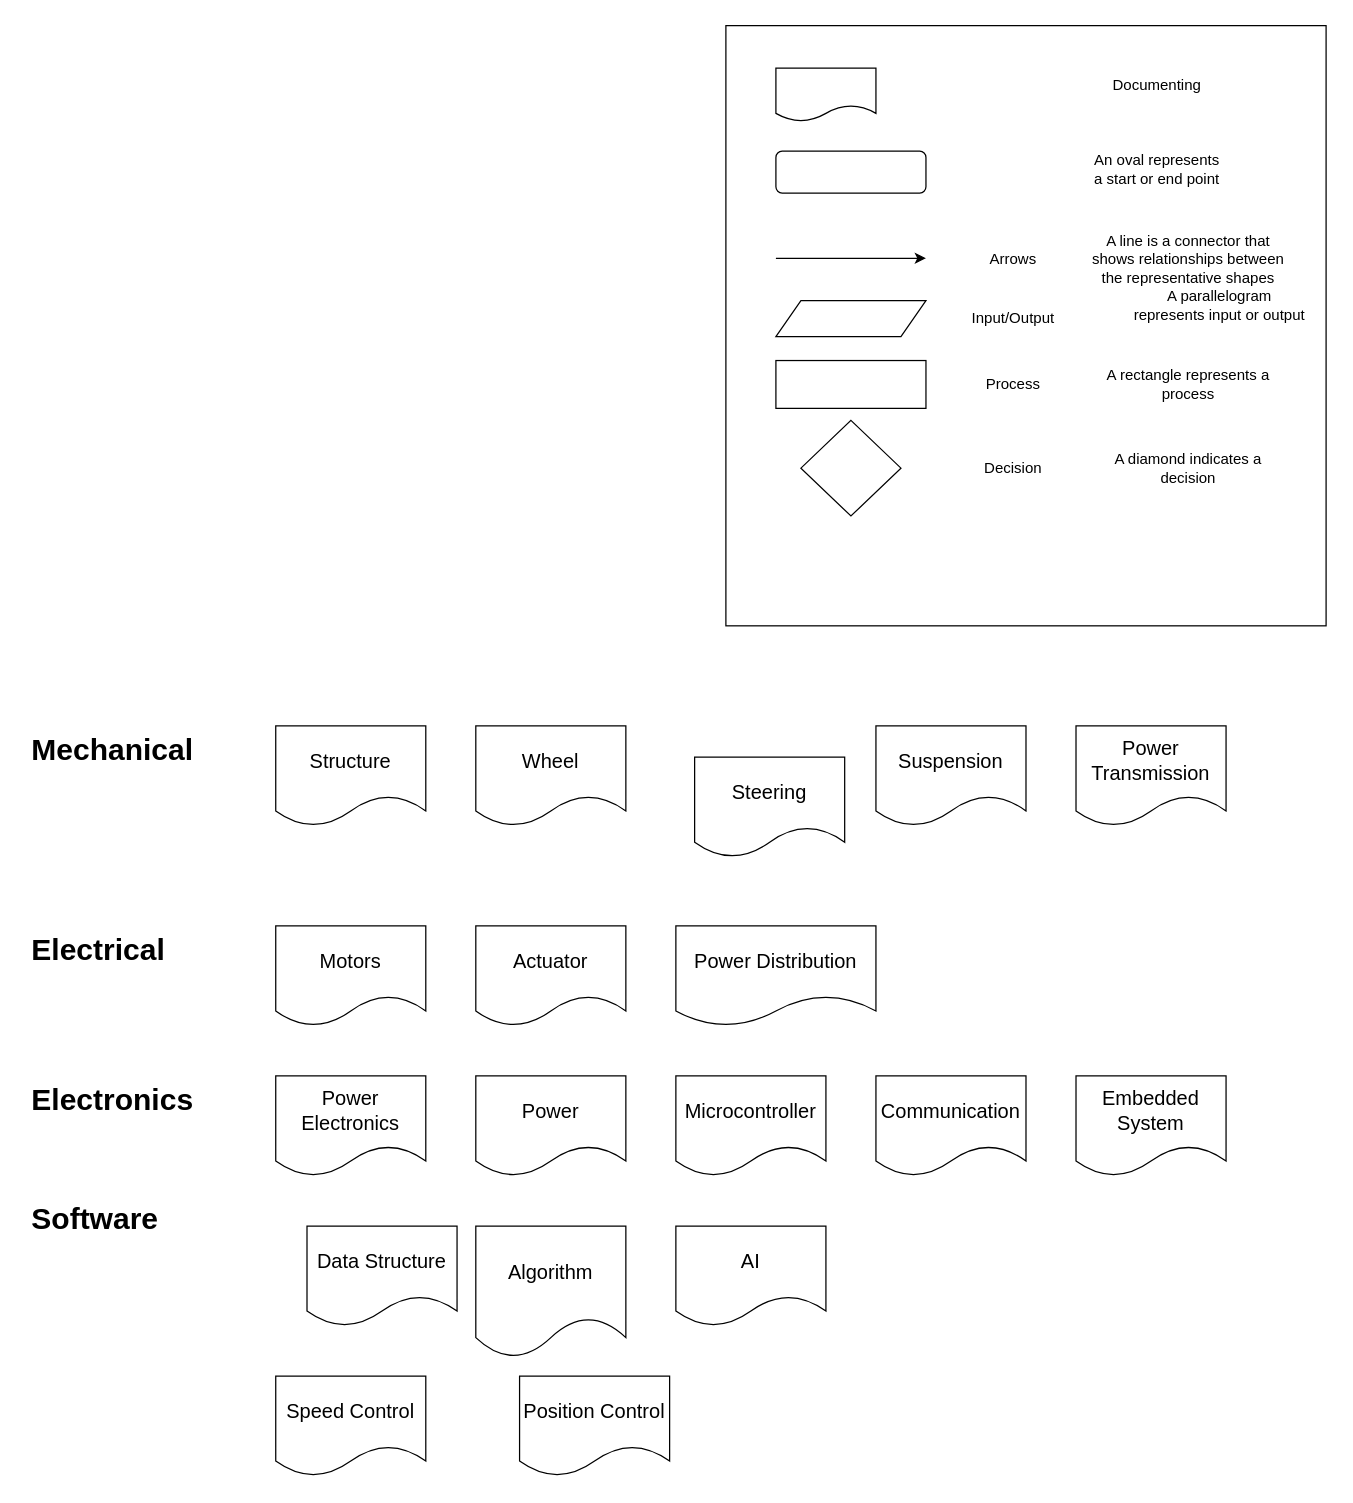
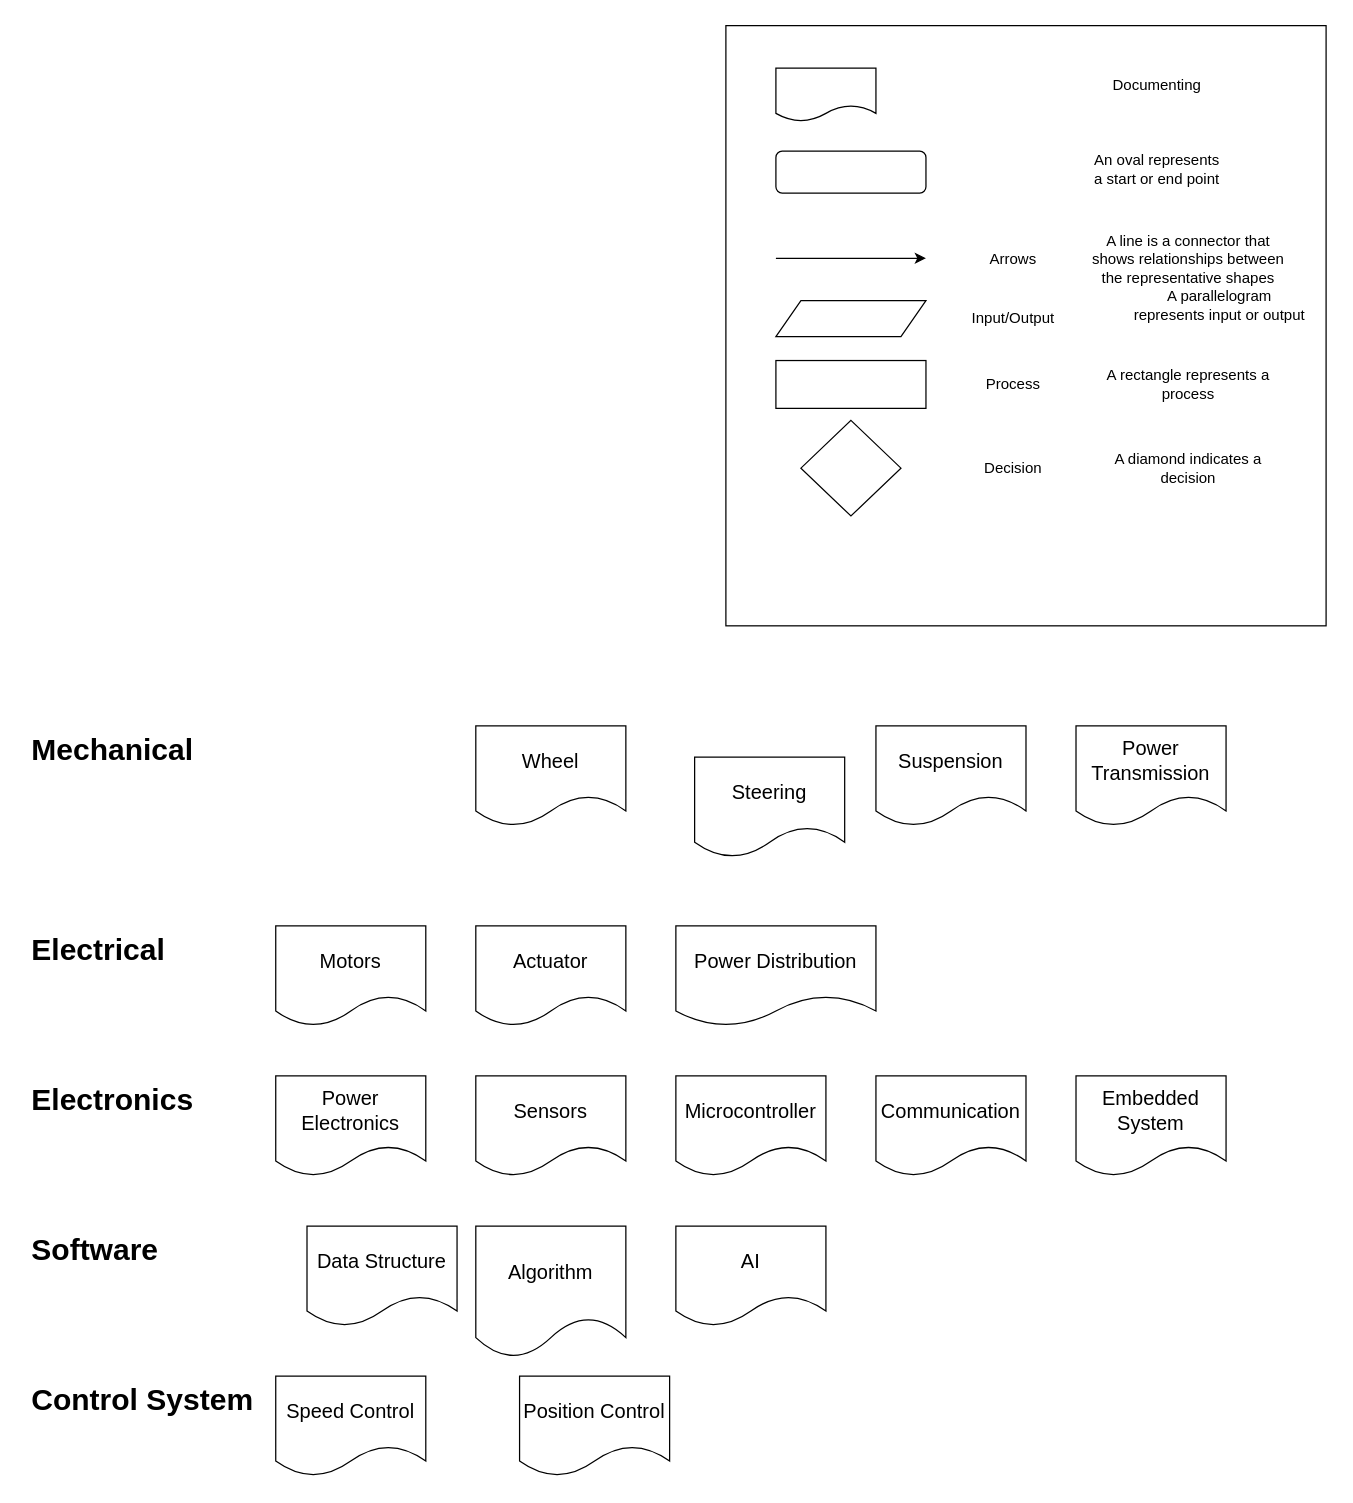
  <mxCell id="0" />
  <mxCell id="1" parent="0" />
  <mxCell id="2" value="" style="group" vertex="1" connectable="0" parent="1"><mxGeometry x="580" y="20" width="480" height="480" as="geometry" /></mxCell>
  <mxCell id="3" value="" style="whiteSpace=wrap;html=1;aspect=fixed;" vertex="1" parent="2"><mxGeometry width="480" height="480" as="geometry" /></mxCell>
  <mxCell id="4" value="An oval represents a start or end point" style="text;strokeColor=none;align=center;fillColor=none;html=1;verticalAlign=middle;whiteSpace=wrap;rounded=0;" vertex="1" parent="2"><mxGeometry x="290" y="100.435" width="110" height="28.696" as="geometry" /></mxCell>
  <mxCell id="5" value="Arrows" style="text;strokeColor=none;align=center;fillColor=none;html=1;verticalAlign=middle;whiteSpace=wrap;rounded=0;" vertex="1" parent="2"><mxGeometry x="200" y="172.174" width="60" height="28.696" as="geometry" /></mxCell>
  <mxCell id="6" value="A line is a connector that shows relationships between the representative shapes" style="text;strokeColor=none;align=center;fillColor=none;html=1;verticalAlign=middle;whiteSpace=wrap;rounded=0;" vertex="1" parent="2"><mxGeometry x="290" y="172.174" width="160" height="28.696" as="geometry" /></mxCell>
  <mxCell id="7" value="Input/Output" style="text;strokeColor=none;align=center;fillColor=none;html=1;verticalAlign=middle;whiteSpace=wrap;rounded=0;" vertex="1" parent="2"><mxGeometry x="200" y="220" width="60" height="28.696" as="geometry" /></mxCell>
  <mxCell id="8" value="A parallelogram represents input or output" style="text;strokeColor=none;align=center;fillColor=none;html=1;verticalAlign=middle;whiteSpace=wrap;rounded=0;" vertex="1" parent="2"><mxGeometry x="325" y="210" width="140" height="28.696" as="geometry" /></mxCell>
  <mxCell id="9" value="Process" style="text;strokeColor=none;align=center;fillColor=none;html=1;verticalAlign=middle;whiteSpace=wrap;rounded=0;" vertex="1" parent="2"><mxGeometry x="200" y="272.609" width="60" height="28.696" as="geometry" /></mxCell>
  <mxCell id="10" value="A rectangle represents a process" style="text;strokeColor=none;align=center;fillColor=none;html=1;verticalAlign=middle;whiteSpace=wrap;rounded=0;" vertex="1" parent="2"><mxGeometry x="290" y="272.609" width="160" height="28.696" as="geometry" /></mxCell>
  <mxCell id="11" value="Decision" style="text;strokeColor=none;align=center;fillColor=none;html=1;verticalAlign=middle;whiteSpace=wrap;rounded=0;" vertex="1" parent="2"><mxGeometry x="200" y="339.565" width="60" height="28.696" as="geometry" /></mxCell>
  <mxCell id="12" value="A diamond indicates a decision" style="text;strokeColor=none;align=center;fillColor=none;html=1;verticalAlign=middle;whiteSpace=wrap;rounded=0;" vertex="1" parent="2"><mxGeometry x="290" y="339.565" width="160" height="28.696" as="geometry" /></mxCell>
  <mxCell id="13" value="" style="rounded=1;whiteSpace=wrap;html=1;" vertex="1" parent="2"><mxGeometry x="40" y="100.435" width="120" height="33.478" as="geometry" /></mxCell>
  <mxCell id="14" value="" style="endArrow=classic;html=1;rounded=0;" edge="1" parent="2"><mxGeometry width="50" height="50" relative="1" as="geometry"><mxPoint x="40" y="186.043" as="sourcePoint" /><mxPoint x="160" y="186.043" as="targetPoint" /><Array as="points"><mxPoint x="100" y="186.043" /></Array></mxGeometry></mxCell>
  <mxCell id="15" value="" style="shape=parallelogram;perimeter=parallelogramPerimeter;whiteSpace=wrap;html=1;fixedSize=1;" vertex="1" parent="2"><mxGeometry x="40" y="220" width="120" height="28.696" as="geometry" /></mxCell>
  <mxCell id="16" value="" style="rounded=0;whiteSpace=wrap;html=1;" vertex="1" parent="2"><mxGeometry x="40" y="267.826" width="120" height="38.261" as="geometry" /></mxCell>
  <mxCell id="17" value="" style="rhombus;whiteSpace=wrap;html=1;" vertex="1" parent="2"><mxGeometry x="60" y="315.652" width="80" height="76.522" as="geometry" /></mxCell>
  <mxCell id="18" value="" style="shape=document;whiteSpace=wrap;html=1;boundedLbl=1;" vertex="1" parent="2"><mxGeometry x="40" y="34.01" width="80" height="42.512" as="geometry" /></mxCell>
  <mxCell id="19" value="Documenting" style="text;strokeColor=none;align=center;fillColor=none;html=1;verticalAlign=middle;whiteSpace=wrap;rounded=0;" vertex="1" parent="2"><mxGeometry x="290" y="34.014" width="110" height="28.696" as="geometry" /></mxCell>
  <mxCell id="20" value="&lt;h1&gt;Mechanical&lt;br&gt;&lt;/h1&gt;&lt;p&gt;&lt;br&gt;&lt;/p&gt;" style="text;html=1;strokeColor=none;fillColor=none;spacing=5;spacingTop=-20;whiteSpace=wrap;overflow=hidden;rounded=0;" vertex="1" parent="1"><mxGeometry x="20" y="580" width="190" height="40" as="geometry" /></mxCell>
- <mxCell id="21" value="&lt;font size=&quot;3&quot;&gt;Structure&lt;br&gt;&lt;/font&gt;" style="shape=document;whiteSpace=wrap;html=1;boundedLbl=1;" vertex="1" parent="1"><mxGeometry x="220" y="580" width="120" height="80" as="geometry" /></mxCell>
  <mxCell id="22" value="&lt;font size=&quot;3&quot;&gt;Motors&lt;/font&gt;" style="shape=document;whiteSpace=wrap;html=1;boundedLbl=1;" vertex="1" parent="1"><mxGeometry x="220" y="740" width="120" height="80" as="geometry" /></mxCell>
  <mxCell id="23" value="&lt;font size=&quot;3&quot;&gt;Power Transmission&lt;br&gt;&lt;/font&gt;" style="shape=document;whiteSpace=wrap;html=1;boundedLbl=1;" vertex="1" parent="1"><mxGeometry x="860" y="580" width="120" height="80" as="geometry" /></mxCell>
  <mxCell id="24" value="&lt;font size=&quot;3&quot;&gt;Suspension&lt;/font&gt;" style="shape=document;whiteSpace=wrap;html=1;boundedLbl=1;" vertex="1" parent="1"><mxGeometry x="700" y="580" width="120" height="80" as="geometry" /></mxCell>
  <mxCell id="25" value="&lt;font size=&quot;3&quot;&gt;Steering&lt;/font&gt;" style="shape=document;whiteSpace=wrap;html=1;boundedLbl=1;" vertex="1" parent="1"><mxGeometry x="555" y="605" width="120" height="80" as="geometry" /></mxCell>
  <mxCell id="26" value="&lt;font size=&quot;3&quot;&gt;Wheel&lt;/font&gt;" style="shape=document;whiteSpace=wrap;html=1;boundedLbl=1;" vertex="1" parent="1"><mxGeometry x="380" y="580" width="120" height="80" as="geometry" /></mxCell>
  <mxCell id="27" value="&lt;h1&gt;Electrical&lt;br&gt;&lt;/h1&gt;&lt;p&gt;&lt;br&gt;&lt;/p&gt;" style="text;html=1;strokeColor=none;fillColor=none;spacing=5;spacingTop=-20;whiteSpace=wrap;overflow=hidden;rounded=0;" vertex="1" parent="1"><mxGeometry x="20" y="740" width="190" height="40" as="geometry" /></mxCell>
  <mxCell id="28" value="&lt;font size=&quot;3&quot;&gt;Actuator&lt;/font&gt;" style="shape=document;whiteSpace=wrap;html=1;boundedLbl=1;" vertex="1" parent="1"><mxGeometry x="380" y="740" width="120" height="80" as="geometry" /></mxCell>
  <mxCell id="29" value="&lt;font size=&quot;3&quot;&gt;Power Distribution&lt;br&gt;&lt;/font&gt;" style="shape=document;whiteSpace=wrap;html=1;boundedLbl=1;" vertex="1" parent="1"><mxGeometry x="540" y="740" width="160" height="80" as="geometry" /></mxCell>
  <mxCell id="30" value="&lt;font size=&quot;3&quot;&gt;Power Electronics&lt;br&gt;&lt;/font&gt;" style="shape=document;whiteSpace=wrap;html=1;boundedLbl=1;" vertex="1" parent="1"><mxGeometry x="220" y="860" width="120" height="80" as="geometry" /></mxCell>
  <mxCell id="31" value="&lt;h1&gt;Electronics&lt;br&gt;&lt;/h1&gt;&lt;p&gt;&lt;br&gt;&lt;/p&gt;" style="text;html=1;strokeColor=none;fillColor=none;spacing=5;spacingTop=-20;whiteSpace=wrap;overflow=hidden;rounded=0;" vertex="1" parent="1"><mxGeometry x="20" y="860" width="190" height="40" as="geometry" /></mxCell>
- <mxCell id="32" value="&lt;font size=&quot;3&quot;&gt;Power&lt;/font&gt;" style="shape=document;whiteSpace=wrap;html=1;boundedLbl=1;" vertex="1" parent="1"><mxGeometry x="380" y="860" width="120" height="80" as="geometry" /></mxCell>
+ <mxCell id="32" value="&lt;font size=&quot;3&quot;&gt;Sensors&lt;/font&gt;" style="shape=document;whiteSpace=wrap;html=1;boundedLbl=1;" vertex="1" parent="1"><mxGeometry x="380" y="860" width="120" height="80" as="geometry" /></mxCell>
  <mxCell id="33" value="&lt;font size=&quot;3&quot;&gt;Microcontroller&lt;/font&gt;" style="shape=document;whiteSpace=wrap;html=1;boundedLbl=1;" vertex="1" parent="1"><mxGeometry x="540" y="860" width="120" height="80" as="geometry" /></mxCell>
  <mxCell id="34" value="&lt;font size=&quot;3&quot;&gt;Communication&lt;/font&gt;" style="shape=document;whiteSpace=wrap;html=1;boundedLbl=1;" vertex="1" parent="1"><mxGeometry x="700" y="860" width="120" height="80" as="geometry" /></mxCell>
  <mxCell id="35" value="&lt;font size=&quot;3&quot;&gt;Embedded System&lt;br&gt;&lt;/font&gt;" style="shape=document;whiteSpace=wrap;html=1;boundedLbl=1;" vertex="1" parent="1"><mxGeometry x="860" y="860" width="120" height="80" as="geometry" /></mxCell>
  <mxCell id="36" value="&lt;font size=&quot;3&quot;&gt;Data Structure&lt;br&gt;&lt;/font&gt;" style="shape=document;whiteSpace=wrap;html=1;boundedLbl=1;" vertex="1" parent="1"><mxGeometry x="245" y="980" width="120" height="80" as="geometry" /></mxCell>
- <mxCell id="37" value="&lt;h1&gt;Software&lt;br&gt;&lt;/h1&gt;&lt;p&gt;&lt;br&gt;&lt;/p&gt;" style="text;html=1;strokeColor=none;fillColor=none;spacing=5;spacingTop=-20;whiteSpace=wrap;overflow=hidden;rounded=0;" vertex="1" parent="1"><mxGeometry x="20" y="955" width="190" height="40" as="geometry" /></mxCell>
+ <mxCell id="37" value="&lt;h1&gt;Software&lt;br&gt;&lt;/h1&gt;&lt;p&gt;&lt;br&gt;&lt;/p&gt;" style="text;html=1;strokeColor=none;fillColor=none;spacing=5;spacingTop=-20;whiteSpace=wrap;overflow=hidden;rounded=0;" vertex="1" parent="1"><mxGeometry x="20" y="980" width="190" height="40" as="geometry" /></mxCell>
  <mxCell id="38" value="&lt;font size=&quot;3&quot;&gt;Algorithm&lt;/font&gt;" style="shape=document;whiteSpace=wrap;html=1;boundedLbl=1;" vertex="1" parent="1"><mxGeometry x="380" y="980" width="120" height="105" as="geometry" /></mxCell>
  <mxCell id="39" value="&lt;font size=&quot;3&quot;&gt;AI&lt;br&gt;&lt;/font&gt;" style="shape=document;whiteSpace=wrap;html=1;boundedLbl=1;" vertex="1" parent="1"><mxGeometry x="540" y="980" width="120" height="80" as="geometry" /></mxCell>
  <mxCell id="40" value="&lt;font size=&quot;3&quot;&gt;Speed Control&lt;br&gt;&lt;/font&gt;" style="shape=document;whiteSpace=wrap;html=1;boundedLbl=1;" vertex="1" parent="1"><mxGeometry x="220" y="1100" width="120" height="80" as="geometry" /></mxCell>
+ <mxCell id="41" value="&lt;h1&gt;Control System&lt;br&gt;&lt;/h1&gt;&lt;p&gt;&lt;br&gt;&lt;/p&gt;" style="text;html=1;strokeColor=none;fillColor=none;spacing=5;spacingTop=-20;whiteSpace=wrap;overflow=hidden;rounded=0;" vertex="1" parent="1"><mxGeometry x="20" y="1100" width="190" height="40" as="geometry" /></mxCell>
  <mxCell id="42" value="&lt;font size=&quot;3&quot;&gt;Position Control&lt;br&gt;&lt;/font&gt;" style="shape=document;whiteSpace=wrap;html=1;boundedLbl=1;" vertex="1" parent="1"><mxGeometry x="415" y="1100" width="120" height="80" as="geometry" /></mxCell>
